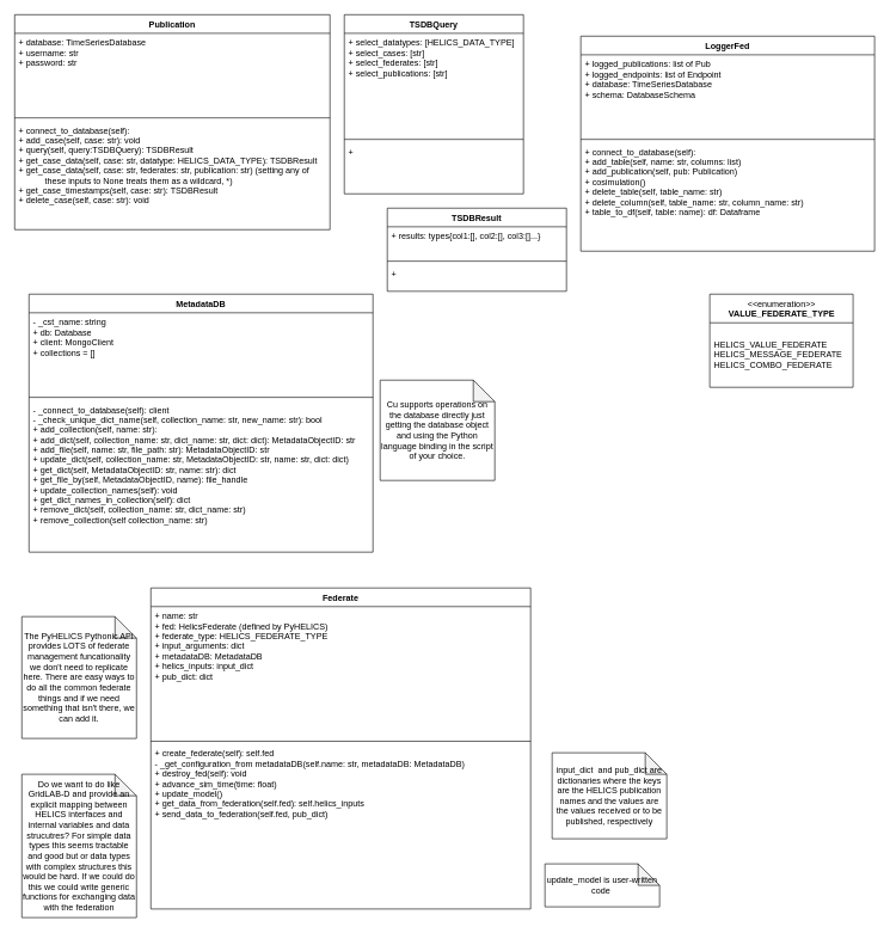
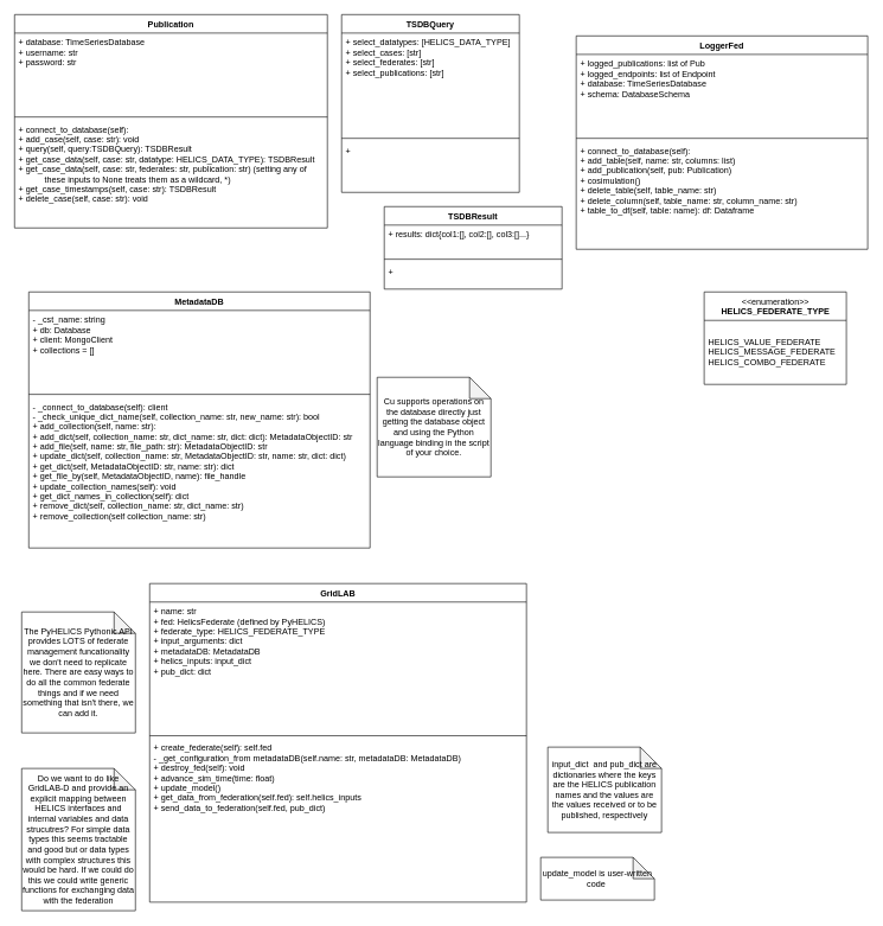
  <mxCell id="0" />
  <mxCell id="1" parent="0" />
  <mxCell id="2" value="Publication" style="swimlane;fontStyle=1;align=center;verticalAlign=top;childLayout=stackLayout;horizontal=1;startSize=26;horizontalStack=0;resizeParent=1;resizeParentMax=0;resizeLast=0;collapsible=1;marginBottom=0;" parent="1" vertex="1"><mxGeometry x="20" y="20" width="440" height="300" as="geometry" /></mxCell>
  <mxCell id="3" value="+ database: TimeSeriesDatabase&#10;+ username: str&#10;+ password: str" style="text;strokeColor=none;fillColor=none;align=left;verticalAlign=top;spacingLeft=4;spacingRight=4;overflow=hidden;rotatable=0;points=[[0,0.5],[1,0.5]];portConstraint=eastwest;" parent="2" vertex="1"><mxGeometry y="26" width="440" height="114" as="geometry" /></mxCell>
  <mxCell id="4" value="" style="line;strokeWidth=1;fillColor=none;align=left;verticalAlign=middle;spacingTop=-1;spacingLeft=3;spacingRight=3;rotatable=0;labelPosition=right;points=[];portConstraint=eastwest;strokeColor=inherit;" parent="2" vertex="1"><mxGeometry y="140" width="440" height="8" as="geometry" /></mxCell>
  <mxCell id="5" value="+ connect_to_database(self): &#10;+ add_case(self, case: str): void&#10;+ query(self, query:TSDBQuery): TSDBResult&#10;+ get_case_data(self, case: str, datatype: HELICS_DATA_TYPE): TSDBResult&#10;+ get_case_data(self, case: str, federates: str, publication: str) (setting any of &#10;           these inputs to None treats them as a wildcard, *)&#10;+ get_case_timestamps(self, case: str): TSDBResult&#10;+ delete_case(self, case: str): void&#10;&#10;" style="text;strokeColor=none;fillColor=none;align=left;verticalAlign=top;spacingLeft=4;spacingRight=4;overflow=hidden;rotatable=0;points=[[0,0.5],[1,0.5]];portConstraint=eastwest;" parent="2" vertex="1"><mxGeometry y="148" width="440" height="152" as="geometry" /></mxCell>
  <mxCell id="6" value="TSDBQuery" style="swimlane;fontStyle=1;align=center;verticalAlign=top;childLayout=stackLayout;horizontal=1;startSize=26;horizontalStack=0;resizeParent=1;resizeParentMax=0;resizeLast=0;collapsible=1;marginBottom=0;" parent="1" vertex="1"><mxGeometry x="480" y="20" width="250" height="250" as="geometry"><mxRectangle x="110" y="60" width="120" height="30" as="alternateBounds" /></mxGeometry></mxCell>
  <mxCell id="7" value="+ select_datatypes: [HELICS_DATA_TYPE] &#10;+ select_cases: [str]&#10;+ select_federates: [str]&#10;+ select_publications: [str]" style="text;strokeColor=none;fillColor=none;align=left;verticalAlign=top;spacingLeft=4;spacingRight=4;overflow=hidden;rotatable=0;points=[[0,0.5],[1,0.5]];portConstraint=eastwest;" parent="6" vertex="1"><mxGeometry y="26" width="250" height="144" as="geometry" /></mxCell>
  <mxCell id="8" value="" style="line;strokeWidth=1;fillColor=none;align=left;verticalAlign=middle;spacingTop=-1;spacingLeft=3;spacingRight=3;rotatable=0;labelPosition=right;points=[];portConstraint=eastwest;strokeColor=inherit;" parent="6" vertex="1"><mxGeometry y="170" width="250" height="8" as="geometry" /></mxCell>
  <mxCell id="9" value="+" style="text;strokeColor=none;fillColor=none;align=left;verticalAlign=top;spacingLeft=4;spacingRight=4;overflow=hidden;rotatable=0;points=[[0,0.5],[1,0.5]];portConstraint=eastwest;fontStyle=0" parent="6" vertex="1"><mxGeometry y="178" width="250" height="72" as="geometry" /></mxCell>
  <mxCell id="10" value="MetadataDB" style="swimlane;fontStyle=1;align=center;verticalAlign=top;childLayout=stackLayout;horizontal=1;startSize=26;horizontalStack=0;resizeParent=1;resizeParentMax=0;resizeLast=0;collapsible=1;marginBottom=0;" parent="1" vertex="1"><mxGeometry x="40" y="410" width="480" height="360" as="geometry" /></mxCell>
  <mxCell id="11" value="- _cst_name: string&#10;+ db: Database&#10;+ client: MongoClient&#10;+ collections = []&#10;" style="text;strokeColor=none;fillColor=none;align=left;verticalAlign=top;spacingLeft=4;spacingRight=4;overflow=hidden;rotatable=0;points=[[0,0.5],[1,0.5]];portConstraint=eastwest;" parent="10" vertex="1"><mxGeometry y="26" width="480" height="114" as="geometry" /></mxCell>
  <mxCell id="12" value="" style="line;strokeWidth=1;fillColor=none;align=left;verticalAlign=middle;spacingTop=-1;spacingLeft=3;spacingRight=3;rotatable=0;labelPosition=right;points=[];portConstraint=eastwest;strokeColor=inherit;" parent="10" vertex="1"><mxGeometry y="140" width="480" height="8" as="geometry" /></mxCell>
  <mxCell id="13" value="- _connect_to_database(self): client&#10;- _check_unique_dict_name(self, collection_name: str, new_name: str): bool&#10;+ add_collection(self, name: str):&#10;+ add_dict(self, collection_name: str, dict_name: str, dict: dict): MetadataObjectID: str&#10;+ add_file(self, name: str, file_path: str): MetadataObjectID: str&#10;+ update_dict(self, collection_name: str, MetadataObjectID: str, name: str, dict: dict)&#10;+ get_dict(self, MetadataObjectID: str, name: str): dict&#10;+ get_file_by(self, MetadataObjectID, name): file_handle&#10;+ update_collection_names(self): void&#10;+ get_dict_names_in_collection(self): dict&#10;+ remove_dict(self, collection_name: str, dict_name: str)&#10;+ remove_collection(self collection_name: str)&#10;&#10; &#10;" style="text;strokeColor=none;fillColor=none;align=left;verticalAlign=top;spacingLeft=4;spacingRight=4;overflow=hidden;rotatable=0;points=[[0,0.5],[1,0.5]];portConstraint=eastwest;" parent="10" vertex="1"><mxGeometry y="148" width="480" height="212" as="geometry" /></mxCell>
  <mxCell id="14" value="Cu supports operations on the database directly just getting the database object and using the Python language binding in the script of your choice." style="shape=note;whiteSpace=wrap;html=1;backgroundOutline=1;darkOpacity=0.05;" parent="1" vertex="1"><mxGeometry x="530" y="530" width="160" height="140" as="geometry" /></mxCell>
  <mxCell id="15" value="LoggerFed" style="swimlane;fontStyle=1;align=center;verticalAlign=top;childLayout=stackLayout;horizontal=1;startSize=26;horizontalStack=0;resizeParent=1;resizeParentMax=0;resizeLast=0;collapsible=1;marginBottom=0;" parent="1" vertex="1"><mxGeometry x="810" y="50" width="410" height="300" as="geometry" /></mxCell>
  <mxCell id="16" value="+ logged_publications: list of Pub&#10;+ logged_endpoints: list of Endpoint&#10;+ database: TimeSeriesDatabase&#10;+ schema: DatabaseSchema" style="text;strokeColor=none;fillColor=none;align=left;verticalAlign=top;spacingLeft=4;spacingRight=4;overflow=hidden;rotatable=0;points=[[0,0.5],[1,0.5]];portConstraint=eastwest;" parent="15" vertex="1"><mxGeometry y="26" width="410" height="114" as="geometry" /></mxCell>
  <mxCell id="17" value="" style="line;strokeWidth=1;fillColor=none;align=left;verticalAlign=middle;spacingTop=-1;spacingLeft=3;spacingRight=3;rotatable=0;labelPosition=right;points=[];portConstraint=eastwest;strokeColor=inherit;" parent="15" vertex="1"><mxGeometry y="140" width="410" height="8" as="geometry" /></mxCell>
  <mxCell id="18" value="+ connect_to_database(self): &#10;+ add_table(self, name: str, columns: list)&#10;+ add_publication(self, pub: Publication)&#10;+ cosimulation()&#10;+ delete_table(self, table_name: str)&#10;+ delete_column(self, table_name: str, column_name: str)&#10;+ table_to_df(self, table: name): df: Dataframe" style="text;strokeColor=none;fillColor=none;align=left;verticalAlign=top;spacingLeft=4;spacingRight=4;overflow=hidden;rotatable=0;points=[[0,0.5],[1,0.5]];portConstraint=eastwest;" parent="15" vertex="1"><mxGeometry y="148" width="410" height="152" as="geometry" /></mxCell>
  <mxCell id="19" value="TSDBResult" style="swimlane;fontStyle=1;align=center;verticalAlign=top;childLayout=stackLayout;horizontal=1;startSize=26;horizontalStack=0;resizeParent=1;resizeParentMax=0;resizeLast=0;collapsible=1;marginBottom=0;" parent="1" vertex="1"><mxGeometry x="540" y="290" width="250" height="116" as="geometry"><mxRectangle x="110" y="60" width="120" height="30" as="alternateBounds" /></mxGeometry></mxCell>
- <mxCell id="20" value="+ results: types{col1:[], col2:[], col3:[]...}" style="text;strokeColor=none;fillColor=none;align=left;verticalAlign=top;spacingLeft=4;spacingRight=4;overflow=hidden;rotatable=0;points=[[0,0.5],[1,0.5]];portConstraint=eastwest;" parent="19" vertex="1"><mxGeometry y="26" width="250" height="44" as="geometry" /></mxCell>
+ <mxCell id="20" value="+ results: dict{col1:[], col2:[], col3:[]...}" style="text;strokeColor=none;fillColor=none;align=left;verticalAlign=top;spacingLeft=4;spacingRight=4;overflow=hidden;rotatable=0;points=[[0,0.5],[1,0.5]];portConstraint=eastwest;" parent="19" vertex="1"><mxGeometry y="26" width="250" height="44" as="geometry" /></mxCell>
  <mxCell id="21" value="" style="line;strokeWidth=1;fillColor=none;align=left;verticalAlign=middle;spacingTop=-1;spacingLeft=3;spacingRight=3;rotatable=0;labelPosition=right;points=[];portConstraint=eastwest;strokeColor=inherit;" parent="19" vertex="1"><mxGeometry y="70" width="250" height="8" as="geometry" /></mxCell>
  <mxCell id="22" value="+" style="text;strokeColor=none;fillColor=none;align=left;verticalAlign=top;spacingLeft=4;spacingRight=4;overflow=hidden;rotatable=0;points=[[0,0.5],[1,0.5]];portConstraint=eastwest;fontStyle=0" parent="19" vertex="1"><mxGeometry y="78" width="250" height="38" as="geometry" /></mxCell>
- <mxCell id="23" value="Federate" style="swimlane;fontStyle=1;align=center;verticalAlign=top;childLayout=stackLayout;horizontal=1;startSize=26;horizontalStack=0;resizeParent=1;resizeParentMax=0;resizeLast=0;collapsible=1;marginBottom=0;" parent="1" vertex="1"><mxGeometry x="210" y="820" width="530" height="448" as="geometry"><mxRectangle x="110" y="60" width="120" height="30" as="alternateBounds" /></mxGeometry></mxCell>
+ <mxCell id="23" value="GridLAB" style="swimlane;fontStyle=1;align=center;verticalAlign=top;childLayout=stackLayout;horizontal=1;startSize=26;horizontalStack=0;resizeParent=1;resizeParentMax=0;resizeLast=0;collapsible=1;marginBottom=0;" parent="1" vertex="1"><mxGeometry x="210" y="820" width="530" height="448" as="geometry"><mxRectangle x="110" y="60" width="120" height="30" as="alternateBounds" /></mxGeometry></mxCell>
  <mxCell id="24" value="+ name: str&#10;+ fed: HelicsFederate (defined by PyHELICS)&#10;+ federate_type: HELICS_FEDERATE_TYPE&#10;+ input_arguments: dict&#10;+ metadataDB: MetadataDB&#10;+ helics_inputs: input_dict&#10;+ pub_dict: dict" style="text;strokeColor=none;fillColor=none;align=left;verticalAlign=top;spacingLeft=4;spacingRight=4;overflow=hidden;rotatable=0;points=[[0,0.5],[1,0.5]];portConstraint=eastwest;" parent="23" vertex="1"><mxGeometry y="26" width="530" height="184" as="geometry" /></mxCell>
  <mxCell id="25" value="" style="line;strokeWidth=1;fillColor=none;align=left;verticalAlign=middle;spacingTop=-1;spacingLeft=3;spacingRight=3;rotatable=0;labelPosition=right;points=[];portConstraint=eastwest;strokeColor=inherit;" parent="23" vertex="1"><mxGeometry y="210" width="530" height="8" as="geometry" /></mxCell>
  <mxCell id="26" value="+ create_federate(self): self.fed&#10;- _get_configuration_from metadataDB(self.name: str, metadataDB: MetadataDB)&#10;+ destroy_fed(self): void&#10;+ advance_sim_time(time: float)&#10;+ update_model()&#10;+ get_data_from_federation(self.fed): self.helics_inputs&#10;+ send_data_to_federation(self.fed, pub_dict)&#10;&#10;" style="text;strokeColor=none;fillColor=none;align=left;verticalAlign=top;spacingLeft=4;spacingRight=4;overflow=hidden;rotatable=0;points=[[0,0.5],[1,0.5]];portConstraint=eastwest;fontStyle=0" parent="23" vertex="1"><mxGeometry y="218" width="530" height="230" as="geometry" /></mxCell>
- <mxCell id="27" value="&amp;lt;&amp;lt;enumeration&amp;gt;&amp;gt;&lt;br&gt;&lt;span style=&quot;font-weight: 700;&quot;&gt;VALUE_FEDERATE_TYPE&lt;/span&gt;" style="swimlane;fontStyle=0;align=center;verticalAlign=top;childLayout=stackLayout;horizontal=1;startSize=40;horizontalStack=0;resizeParent=1;resizeParentMax=0;resizeLast=0;collapsible=0;marginBottom=0;html=1;" parent="1" vertex="1"><mxGeometry x="990" y="410" width="200" height="130" as="geometry" /></mxCell>
+ <mxCell id="27" value="&amp;lt;&amp;lt;enumeration&amp;gt;&amp;gt;&lt;br&gt;&lt;span style=&quot;font-weight: 700;&quot;&gt;HELICS_FEDERATE_TYPE&lt;/span&gt;" style="swimlane;fontStyle=0;align=center;verticalAlign=top;childLayout=stackLayout;horizontal=1;startSize=40;horizontalStack=0;resizeParent=1;resizeParentMax=0;resizeLast=0;collapsible=0;marginBottom=0;html=1;" parent="1" vertex="1"><mxGeometry x="990" y="410" width="200" height="130" as="geometry" /></mxCell>
  <mxCell id="28" value="HELICS_VALUE_FEDERATE&lt;br&gt;HELICS_MESSAGE_FEDERATE&lt;br&gt;HELICS_COMBO_FEDERATE" style="text;html=1;strokeColor=none;fillColor=none;align=left;verticalAlign=middle;spacingLeft=4;spacingRight=4;overflow=hidden;rotatable=0;points=[[0,0.5],[1,0.5]];portConstraint=eastwest;" parent="27" vertex="1"><mxGeometry y="40" width="200" height="90" as="geometry" /></mxCell>
  <mxCell id="29" value="The PyHELICS Pythonic API provides LOTS of federate management funcationality we don't need to replicate here. There are easy ways to do all the common federate things and if we need something that isn't there, we can add it." style="shape=note;whiteSpace=wrap;html=1;backgroundOutline=1;darkOpacity=0.05;" parent="1" vertex="1"><mxGeometry x="30" y="860" width="160" height="170" as="geometry" /></mxCell>
  <mxCell id="30" value="Do we want to do like GridLAB-D and provide an explicit mapping between HELICS interfaces and internal variables and data strucutres? For simple data types this seems tractable and good but or data types with complex structures this would be hard. If we could do this we could write generic functions for exchanging data with the federation" style="shape=note;whiteSpace=wrap;html=1;backgroundOutline=1;darkOpacity=0.05;" parent="1" vertex="1"><mxGeometry x="30" y="1080" width="160" height="200" as="geometry" /></mxCell>
  <mxCell id="31" value="input_dict&amp;nbsp; and pub_dict are dictionaries where the keys are the HELICS publication names and the values are the values received or to be published, respectively" style="shape=note;whiteSpace=wrap;html=1;backgroundOutline=1;darkOpacity=0.05;" parent="1" vertex="1"><mxGeometry x="770" y="1050" width="160" height="120" as="geometry" /></mxCell>
  <mxCell id="32" value="update_model is user-written code&amp;nbsp;" style="shape=note;whiteSpace=wrap;html=1;backgroundOutline=1;darkOpacity=0.05;" parent="1" vertex="1"><mxGeometry x="760" y="1205" width="160" height="60" as="geometry" /></mxCell>
